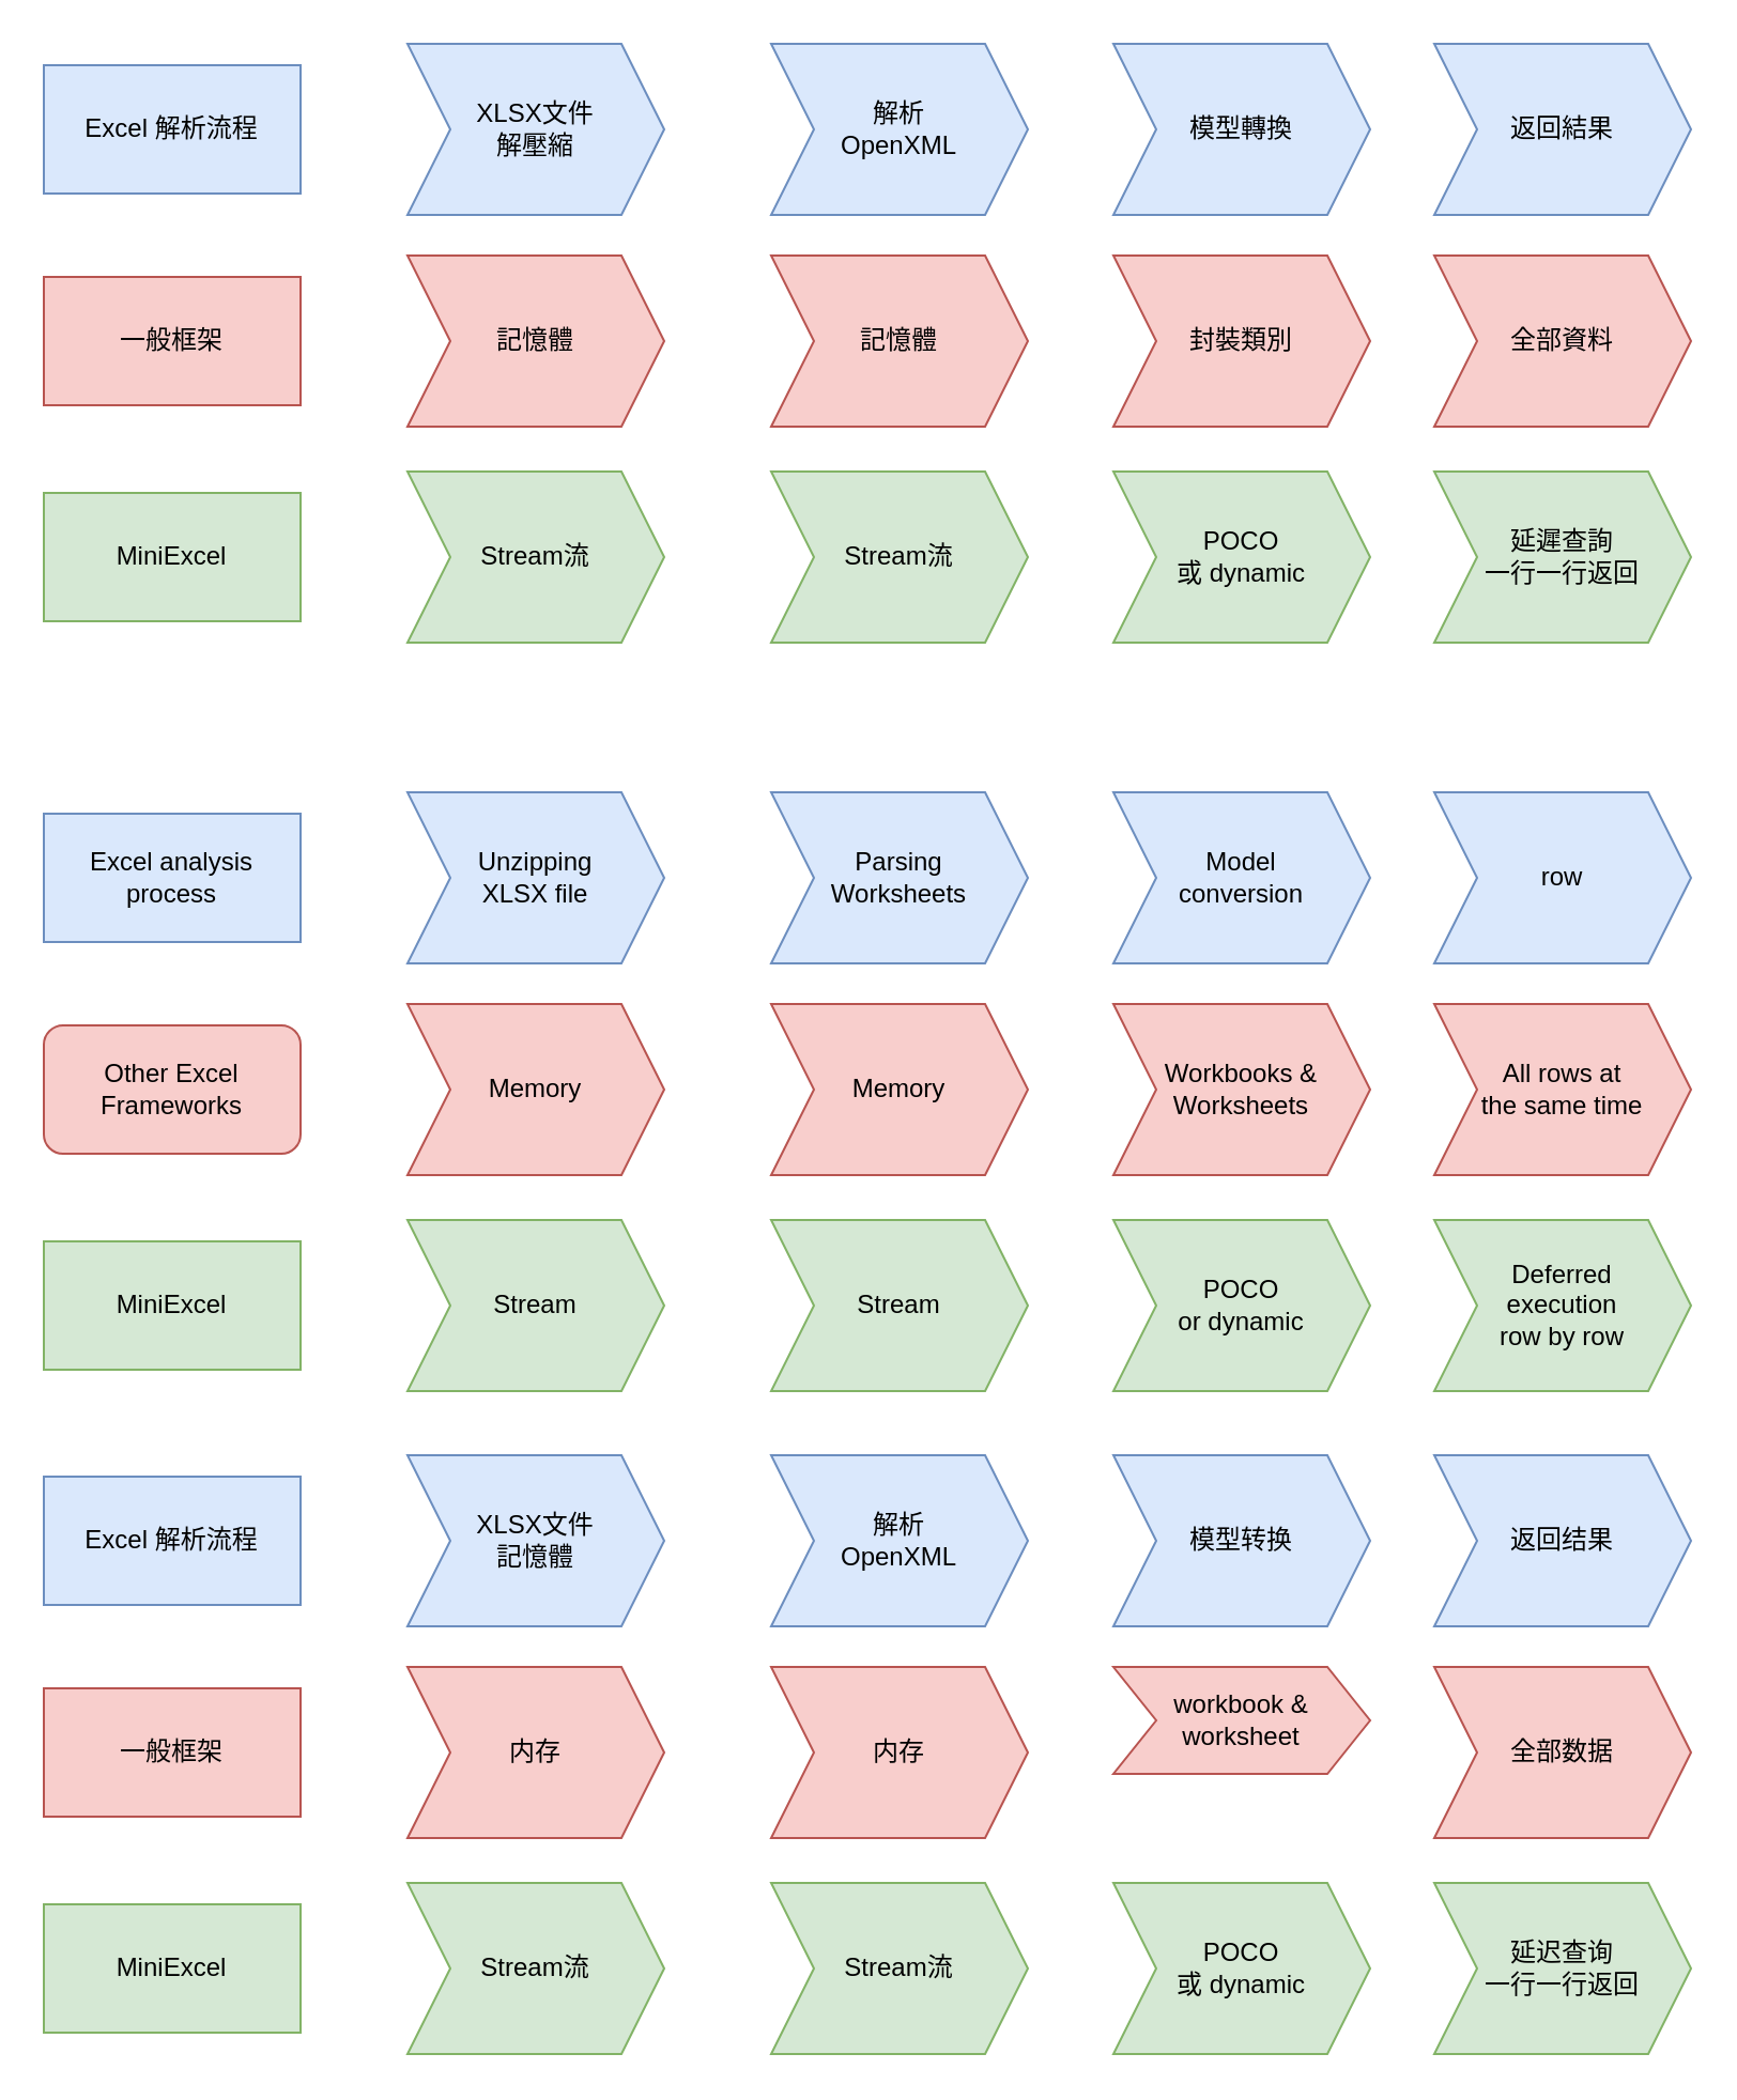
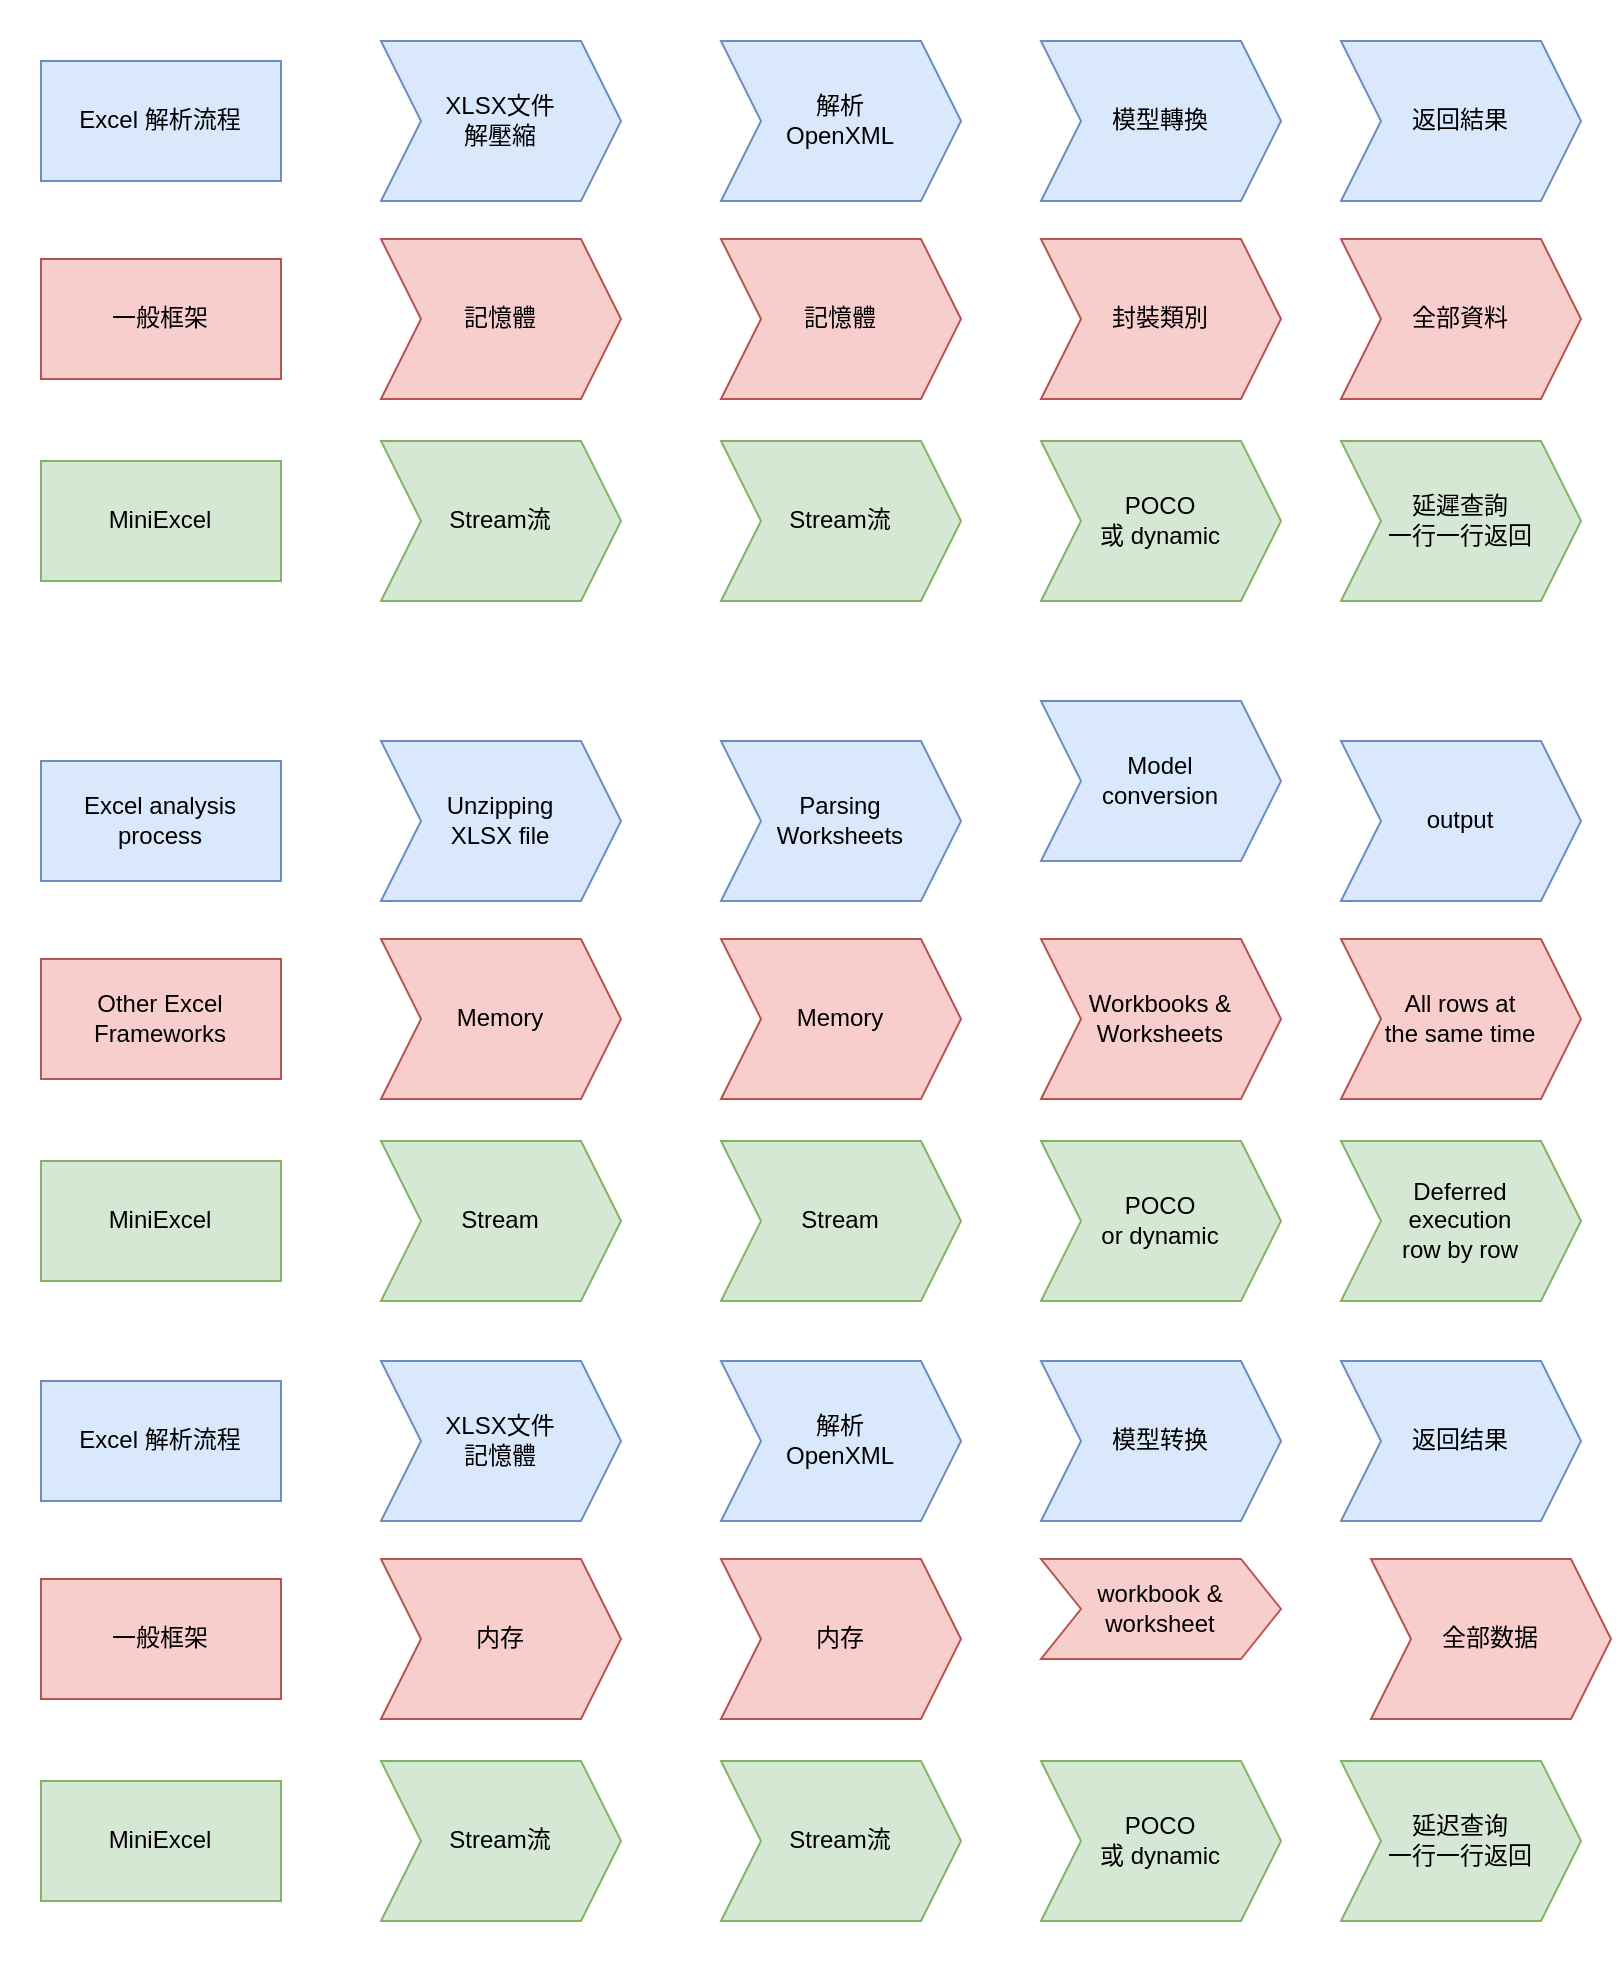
  <mxCell id="0" />
  <mxCell id="1" parent="0" />
  <mxCell id="2" value="XLSX文件&lt;br&gt;解壓縮" style="shape=step;perimeter=stepPerimeter;whiteSpace=wrap;html=1;fixedSize=1;fillColor=#dae8fc;strokeColor=#6c8ebf;" parent="1" vertex="1"><mxGeometry x="190" y="20" width="120" height="80" as="geometry" /></mxCell>
  <mxCell id="3" value="Excel 解析流程" style="rounded=0;whiteSpace=wrap;html=1;fillColor=#dae8fc;strokeColor=#6c8ebf;" parent="1" vertex="1"><mxGeometry x="20" y="30" width="120" height="60" as="geometry" /></mxCell>
  <mxCell id="4" value="解析&lt;br&gt;OpenXML" style="shape=step;perimeter=stepPerimeter;whiteSpace=wrap;html=1;fixedSize=1;fillColor=#dae8fc;strokeColor=#6c8ebf;" parent="1" vertex="1"><mxGeometry x="360" y="20" width="120" height="80" as="geometry" /></mxCell>
  <mxCell id="5" value="一般框架" style="whiteSpace=wrap;html=1;fillColor=#f8cecc;strokeColor=#b85450;" parent="1" vertex="1"><mxGeometry x="20" y="129" width="120" height="60" as="geometry" /></mxCell>
  <mxCell id="6" value="記憶體" style="shape=step;perimeter=stepPerimeter;whiteSpace=wrap;html=1;fixedSize=1;fillColor=#f8cecc;strokeColor=#b85450;" parent="1" vertex="1"><mxGeometry x="190" y="119" width="120" height="80" as="geometry" /></mxCell>
  <mxCell id="7" value="記憶體" style="shape=step;perimeter=stepPerimeter;whiteSpace=wrap;html=1;fixedSize=1;fillColor=#f8cecc;strokeColor=#b85450;" parent="1" vertex="1"><mxGeometry x="360" y="119" width="120" height="80" as="geometry" /></mxCell>
  <mxCell id="8" value="MiniExcel" style="whiteSpace=wrap;html=1;fillColor=#d5e8d4;strokeColor=#82b366;" parent="1" vertex="1"><mxGeometry x="20" y="230" width="120" height="60" as="geometry" /></mxCell>
  <mxCell id="9" value="Stream流" style="shape=step;perimeter=stepPerimeter;whiteSpace=wrap;html=1;fixedSize=1;fillColor=#d5e8d4;strokeColor=#82b366;" parent="1" vertex="1"><mxGeometry x="190" y="220" width="120" height="80" as="geometry" /></mxCell>
  <mxCell id="10" value="封裝類別" style="shape=step;perimeter=stepPerimeter;whiteSpace=wrap;html=1;fixedSize=1;fillColor=#f8cecc;strokeColor=#b85450;" parent="1" vertex="1"><mxGeometry x="520" y="119" width="120" height="80" as="geometry" /></mxCell>
  <mxCell id="11" value="模型轉換" style="shape=step;perimeter=stepPerimeter;whiteSpace=wrap;html=1;fixedSize=1;fillColor=#dae8fc;strokeColor=#6c8ebf;" parent="1" vertex="1"><mxGeometry x="520" y="20" width="120" height="80" as="geometry" /></mxCell>
  <mxCell id="12" value="返回結果" style="shape=step;perimeter=stepPerimeter;whiteSpace=wrap;html=1;fixedSize=1;fillColor=#dae8fc;strokeColor=#6c8ebf;" parent="1" vertex="1"><mxGeometry x="670" y="20" width="120" height="80" as="geometry" /></mxCell>
  <mxCell id="13" value="Stream流" style="shape=step;perimeter=stepPerimeter;whiteSpace=wrap;html=1;fixedSize=1;fillColor=#d5e8d4;strokeColor=#82b366;" parent="1" vertex="1"><mxGeometry x="360" y="220" width="120" height="80" as="geometry" /></mxCell>
  <mxCell id="14" value="POCO&lt;br&gt;或 dynamic&lt;br&gt;" style="shape=step;perimeter=stepPerimeter;whiteSpace=wrap;html=1;fixedSize=1;fillColor=#d5e8d4;strokeColor=#82b366;" parent="1" vertex="1"><mxGeometry x="520" y="220" width="120" height="80" as="geometry" /></mxCell>
  <mxCell id="15" value="延遲查詢&lt;br&gt;一行一行返回" style="shape=step;perimeter=stepPerimeter;whiteSpace=wrap;html=1;fixedSize=1;fillColor=#d5e8d4;strokeColor=#82b366;" parent="1" vertex="1"><mxGeometry x="670" y="220" width="120" height="80" as="geometry" /></mxCell>
  <mxCell id="16" value="全部資料" style="shape=step;perimeter=stepPerimeter;whiteSpace=wrap;html=1;fixedSize=1;fillColor=#f8cecc;strokeColor=#b85450;" parent="1" vertex="1"><mxGeometry x="670" y="119" width="120" height="80" as="geometry" /></mxCell>
  <mxCell id="17" value="&lt;div&gt;Unzipping&lt;/div&gt;&lt;div&gt;XLSX file&lt;/div&gt;" style="shape=step;perimeter=stepPerimeter;whiteSpace=wrap;html=1;fixedSize=1;fillColor=#dae8fc;strokeColor=#6c8ebf;" parent="1" vertex="1"><mxGeometry x="190" y="370" width="120" height="80" as="geometry" /></mxCell>
  <mxCell id="18" value="Excel analysis process" style="rounded=0;whiteSpace=wrap;html=1;fillColor=#dae8fc;strokeColor=#6c8ebf;" parent="1" vertex="1"><mxGeometry x="20" y="380" width="120" height="60" as="geometry" /></mxCell>
  <mxCell id="19" value="&lt;div&gt;Parsing&lt;/div&gt;&lt;div&gt;Worksheets&lt;/div&gt;" style="shape=step;perimeter=stepPerimeter;whiteSpace=wrap;html=1;fixedSize=1;fillColor=#dae8fc;strokeColor=#6c8ebf;" parent="1" vertex="1"><mxGeometry x="360" y="370" width="120" height="80" as="geometry" /></mxCell>
- <mxCell id="20" value="Other Excel Frameworks" style="whiteSpace=wrap;html=1;fillColor=#f8cecc;strokeColor=#b85450;rounded=1;" parent="1" vertex="1"><mxGeometry x="20" y="479" width="120" height="60" as="geometry" /></mxCell>
+ <mxCell id="20" value="Other Excel Frameworks" style="whiteSpace=wrap;html=1;fillColor=#f8cecc;strokeColor=#b85450;" parent="1" vertex="1"><mxGeometry x="20" y="479" width="120" height="60" as="geometry" /></mxCell>
  <mxCell id="21" value="Memory" style="shape=step;perimeter=stepPerimeter;whiteSpace=wrap;html=1;fixedSize=1;fillColor=#f8cecc;strokeColor=#b85450;" parent="1" vertex="1"><mxGeometry x="190" y="469" width="120" height="80" as="geometry" /></mxCell>
  <mxCell id="22" value="Memory" style="shape=step;perimeter=stepPerimeter;whiteSpace=wrap;html=1;fixedSize=1;fillColor=#f8cecc;strokeColor=#b85450;" parent="1" vertex="1"><mxGeometry x="360" y="469" width="120" height="80" as="geometry" /></mxCell>
  <mxCell id="23" value="MiniExcel" style="whiteSpace=wrap;html=1;fillColor=#d5e8d4;strokeColor=#82b366;" parent="1" vertex="1"><mxGeometry x="20" y="580" width="120" height="60" as="geometry" /></mxCell>
  <mxCell id="24" value="Stream" style="shape=step;perimeter=stepPerimeter;whiteSpace=wrap;html=1;fixedSize=1;fillColor=#d5e8d4;strokeColor=#82b366;" parent="1" vertex="1"><mxGeometry x="190" y="570" width="120" height="80" as="geometry" /></mxCell>
  <mxCell id="25" value="Workbooks &amp;amp;&lt;br&gt;Worksheets" style="shape=step;perimeter=stepPerimeter;whiteSpace=wrap;html=1;fixedSize=1;fillColor=#f8cecc;strokeColor=#b85450;" parent="1" vertex="1"><mxGeometry x="520" y="469" width="120" height="80" as="geometry" /></mxCell>
- <mxCell id="26" value="Model &lt;br&gt;conversion" style="shape=step;perimeter=stepPerimeter;whiteSpace=wrap;html=1;fixedSize=1;fillColor=#dae8fc;strokeColor=#6c8ebf;" parent="1" vertex="1"><mxGeometry x="520" y="370" width="120" height="80" as="geometry" /></mxCell>
- <mxCell id="27" value="row" style="shape=step;perimeter=stepPerimeter;whiteSpace=wrap;html=1;fixedSize=1;fillColor=#dae8fc;strokeColor=#6c8ebf;" parent="1" vertex="1"><mxGeometry x="670" y="370" width="120" height="80" as="geometry" /></mxCell>
+ <mxCell id="26" value="Model &lt;br&gt;conversion" style="shape=step;perimeter=stepPerimeter;whiteSpace=wrap;html=1;fixedSize=1;fillColor=#dae8fc;strokeColor=#6c8ebf;" parent="1" vertex="1"><mxGeometry x="520" y="350" width="120" height="80" as="geometry" /></mxCell>
+ <mxCell id="27" value="output" style="shape=step;perimeter=stepPerimeter;whiteSpace=wrap;html=1;fixedSize=1;fillColor=#dae8fc;strokeColor=#6c8ebf;" parent="1" vertex="1"><mxGeometry x="670" y="370" width="120" height="80" as="geometry" /></mxCell>
  <mxCell id="28" value="Stream" style="shape=step;perimeter=stepPerimeter;whiteSpace=wrap;html=1;fixedSize=1;fillColor=#d5e8d4;strokeColor=#82b366;" parent="1" vertex="1"><mxGeometry x="360" y="570" width="120" height="80" as="geometry" /></mxCell>
  <mxCell id="29" value="POCO&lt;br&gt;or dynamic" style="shape=step;perimeter=stepPerimeter;whiteSpace=wrap;html=1;fixedSize=1;fillColor=#d5e8d4;strokeColor=#82b366;" parent="1" vertex="1"><mxGeometry x="520" y="570" width="120" height="80" as="geometry" /></mxCell>
  <mxCell id="30" value="Deferred &lt;br&gt;execution&lt;br&gt;row by row" style="shape=step;perimeter=stepPerimeter;whiteSpace=wrap;html=1;fixedSize=1;fillColor=#d5e8d4;strokeColor=#82b366;" parent="1" vertex="1"><mxGeometry x="670" y="570" width="120" height="80" as="geometry" /></mxCell>
  <mxCell id="31" value="All rows at&lt;div&gt;the same time&lt;/div&gt;" style="shape=step;perimeter=stepPerimeter;whiteSpace=wrap;html=1;fixedSize=1;fillColor=#f8cecc;strokeColor=#b85450;" parent="1" vertex="1"><mxGeometry x="670" y="469" width="120" height="80" as="geometry" /></mxCell>
  <mxCell id="32" value="&lt;div&gt;XLSX文件&lt;/div&gt;&lt;div&gt;記憶體&lt;/div&gt;" style="shape=step;perimeter=stepPerimeter;whiteSpace=wrap;html=1;fixedSize=1;fillColor=#dae8fc;strokeColor=#6c8ebf;" parent="1" vertex="1"><mxGeometry x="190" y="680" width="120" height="80" as="geometry" /></mxCell>
  <mxCell id="33" value="Excel 解析流程" style="rounded=0;whiteSpace=wrap;html=1;fillColor=#dae8fc;strokeColor=#6c8ebf;" parent="1" vertex="1"><mxGeometry x="20" y="690" width="120" height="60" as="geometry" /></mxCell>
  <mxCell id="34" value="&lt;div&gt;解析&lt;/div&gt;&lt;div&gt;OpenXML&lt;/div&gt;" style="shape=step;perimeter=stepPerimeter;whiteSpace=wrap;html=1;fixedSize=1;fillColor=#dae8fc;strokeColor=#6c8ebf;" parent="1" vertex="1"><mxGeometry x="360" y="680" width="120" height="80" as="geometry" /></mxCell>
  <mxCell id="35" value="一般框架" style="whiteSpace=wrap;html=1;fillColor=#f8cecc;strokeColor=#b85450;" parent="1" vertex="1"><mxGeometry x="20" y="789" width="120" height="60" as="geometry" /></mxCell>
  <mxCell id="36" value="内存" style="shape=step;perimeter=stepPerimeter;whiteSpace=wrap;html=1;fixedSize=1;fillColor=#f8cecc;strokeColor=#b85450;" parent="1" vertex="1"><mxGeometry x="190" y="779" width="120" height="80" as="geometry" /></mxCell>
  <mxCell id="37" value="内存" style="shape=step;perimeter=stepPerimeter;whiteSpace=wrap;html=1;fixedSize=1;fillColor=#f8cecc;strokeColor=#b85450;" parent="1" vertex="1"><mxGeometry x="360" y="779" width="120" height="80" as="geometry" /></mxCell>
  <mxCell id="38" value="MiniExcel" style="whiteSpace=wrap;html=1;fillColor=#d5e8d4;strokeColor=#82b366;" parent="1" vertex="1"><mxGeometry x="20" y="890" width="120" height="60" as="geometry" /></mxCell>
  <mxCell id="39" value="Stream流" style="shape=step;perimeter=stepPerimeter;whiteSpace=wrap;html=1;fixedSize=1;fillColor=#d5e8d4;strokeColor=#82b366;" parent="1" vertex="1"><mxGeometry x="190" y="880" width="120" height="80" as="geometry" /></mxCell>
  <mxCell id="40" value="workbook &amp;amp;&lt;br&gt;worksheet" style="shape=step;perimeter=stepPerimeter;whiteSpace=wrap;html=1;fixedSize=1;fillColor=#f8cecc;strokeColor=#b85450;" parent="1" vertex="1"><mxGeometry x="520" y="779" width="120" height="50" as="geometry" /></mxCell>
  <mxCell id="41" value="模型转换" style="shape=step;perimeter=stepPerimeter;whiteSpace=wrap;html=1;fixedSize=1;fillColor=#dae8fc;strokeColor=#6c8ebf;" parent="1" vertex="1"><mxGeometry x="520" y="680" width="120" height="80" as="geometry" /></mxCell>
  <mxCell id="42" value="返回结果" style="shape=step;perimeter=stepPerimeter;whiteSpace=wrap;html=1;fixedSize=1;fillColor=#dae8fc;strokeColor=#6c8ebf;" parent="1" vertex="1"><mxGeometry x="670" y="680" width="120" height="80" as="geometry" /></mxCell>
  <mxCell id="43" value="Stream流" style="shape=step;perimeter=stepPerimeter;whiteSpace=wrap;html=1;fixedSize=1;fillColor=#d5e8d4;strokeColor=#82b366;" parent="1" vertex="1"><mxGeometry x="360" y="880" width="120" height="80" as="geometry" /></mxCell>
  <mxCell id="44" value="&lt;div&gt;POCO&lt;/div&gt;&lt;div&gt;或 dynamic&lt;/div&gt;" style="shape=step;perimeter=stepPerimeter;whiteSpace=wrap;html=1;fixedSize=1;fillColor=#d5e8d4;strokeColor=#82b366;" parent="1" vertex="1"><mxGeometry x="520" y="880" width="120" height="80" as="geometry" /></mxCell>
  <mxCell id="45" value="&lt;div&gt;延迟查询&lt;/div&gt;&lt;div&gt;一行一行返回&lt;/div&gt;" style="shape=step;perimeter=stepPerimeter;whiteSpace=wrap;html=1;fixedSize=1;fillColor=#d5e8d4;strokeColor=#82b366;" parent="1" vertex="1"><mxGeometry x="670" y="880" width="120" height="80" as="geometry" /></mxCell>
- <mxCell id="46" value="全部数据" style="shape=step;perimeter=stepPerimeter;whiteSpace=wrap;html=1;fixedSize=1;fillColor=#f8cecc;strokeColor=#b85450;" parent="1" vertex="1"><mxGeometry x="670" y="779" width="120" height="80" as="geometry" /></mxCell>
+ <mxCell id="46" value="全部数据" style="shape=step;perimeter=stepPerimeter;whiteSpace=wrap;html=1;fixedSize=1;fillColor=#f8cecc;strokeColor=#b85450;" parent="1" vertex="1"><mxGeometry x="685" y="779" width="120" height="80" as="geometry" /></mxCell>
